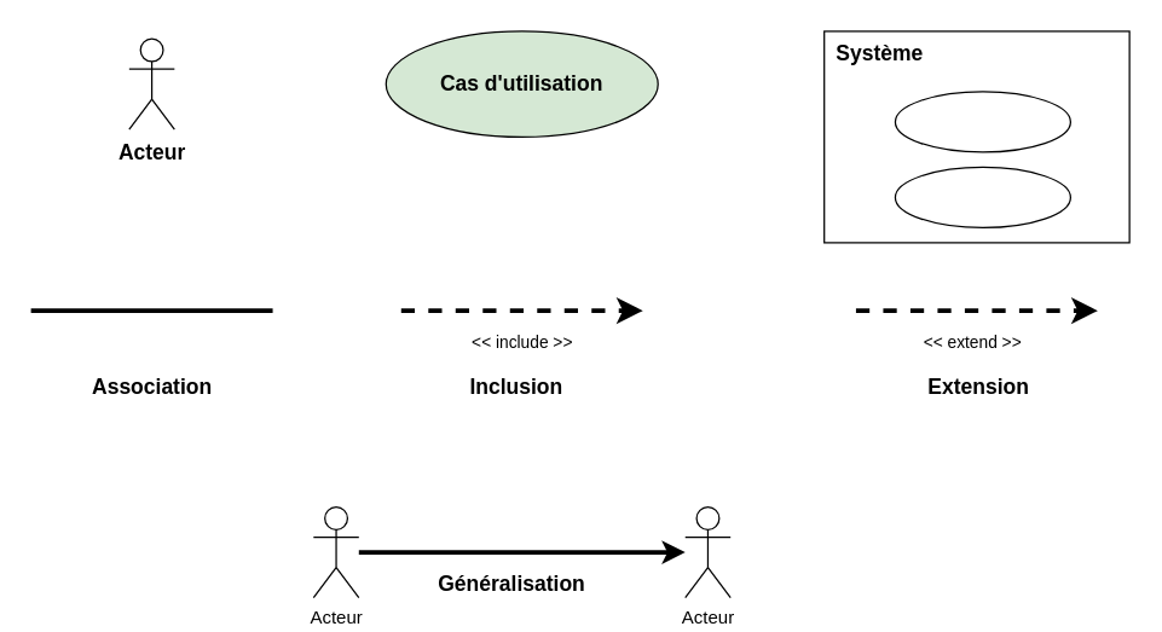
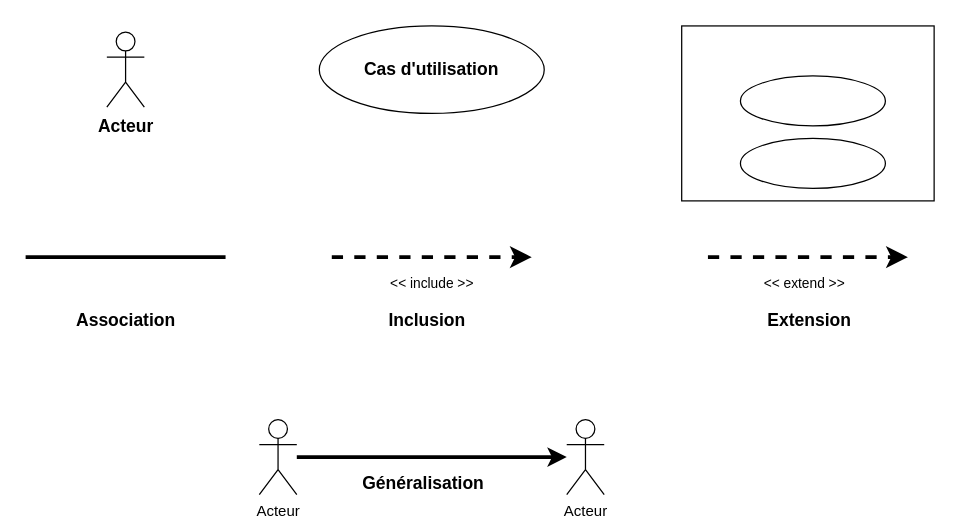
  <mxCell id="0" />
  <mxCell id="1" parent="0" />
  <mxCell id="2" value="&lt;b&gt;&lt;font style=&quot;font-size: 14px;&quot;&gt;Acteur&lt;/font&gt;&lt;/b&gt;" style="shape=umlActor;verticalLabelPosition=bottom;verticalAlign=top;html=1;" vertex="1" parent="1"><mxGeometry x="85" y="25" width="30" height="60" as="geometry" /></mxCell>
- <mxCell id="3" value="&lt;b&gt;&lt;font style=&quot;font-size: 14px;&quot;&gt;Cas d'utilisation&lt;/font&gt;&lt;/b&gt;" style="ellipse;whiteSpace=wrap;html=1;fillColor=#d5e8d4;" vertex="1" parent="1"><mxGeometry x="255" y="20" width="180" height="70" as="geometry" /></mxCell>
+ <mxCell id="3" value="&lt;b&gt;&lt;font style=&quot;font-size: 14px;&quot;&gt;Cas d'utilisation&lt;/font&gt;&lt;/b&gt;" style="ellipse;whiteSpace=wrap;html=1;" vertex="1" parent="1"><mxGeometry x="255" y="20" width="180" height="70" as="geometry" /></mxCell>
  <mxCell id="4" value="" style="endArrow=none;startArrow=none;endFill=0;startFill=0;endSize=8;html=1;verticalAlign=bottom;labelBackgroundColor=none;strokeWidth=3;rounded=0;" edge="1" parent="1"><mxGeometry width="160" relative="1" as="geometry"><mxPoint x="20" y="205" as="sourcePoint" /><mxPoint x="180" y="205" as="targetPoint" /></mxGeometry></mxCell>
  <mxCell id="5" value="&lt;b style=&quot;font-size: 14px;&quot;&gt;Association&lt;/b&gt;" style="edgeLabel;html=1;align=center;verticalAlign=middle;resizable=0;points=[];fontSize=14;" vertex="1" connectable="0" parent="4"><mxGeometry x="-0.469" y="-2" relative="1" as="geometry"><mxPoint x="37" y="48" as="offset" /></mxGeometry></mxCell>
  <mxCell id="6" value="" style="endArrow=classic;startArrow=none;endFill=1;startFill=0;endSize=8;html=1;verticalAlign=bottom;labelBackgroundColor=none;strokeWidth=3;rounded=0;dashed=1;" edge="1" parent="1"><mxGeometry width="160" relative="1" as="geometry"><mxPoint x="265" y="205" as="sourcePoint" /><mxPoint x="425" y="205" as="targetPoint" /></mxGeometry></mxCell>
  <mxCell id="7" value="&amp;lt;&amp;lt;&amp;nbsp;include &amp;gt;&amp;gt;" style="edgeLabel;html=1;align=center;verticalAlign=middle;resizable=0;points=[];" vertex="1" connectable="0" parent="6"><mxGeometry x="-0.469" y="-2" relative="1" as="geometry"><mxPoint x="37" y="18" as="offset" /></mxGeometry></mxCell>
  <mxCell id="8" value="&lt;b style=&quot;font-size: 14px;&quot;&gt;Inclusion&lt;/b&gt;" style="edgeLabel;html=1;align=center;verticalAlign=middle;resizable=0;points=[];fontSize=14;" vertex="1" connectable="0" parent="6"><mxGeometry x="-0.812" y="2" relative="1" as="geometry"><mxPoint x="60" y="52" as="offset" /></mxGeometry></mxCell>
  <mxCell id="9" value="" style="endArrow=classic;startArrow=none;endFill=1;startFill=0;endSize=8;html=1;verticalAlign=bottom;labelBackgroundColor=none;strokeWidth=3;rounded=0;dashed=1;" edge="1" parent="1"><mxGeometry width="160" relative="1" as="geometry"><mxPoint x="566" y="205" as="sourcePoint" /><mxPoint x="726" y="205" as="targetPoint" /></mxGeometry></mxCell>
  <mxCell id="10" value="&amp;lt;&amp;lt; extend &amp;gt;&amp;gt;" style="edgeLabel;html=1;align=center;verticalAlign=middle;resizable=0;points=[];" vertex="1" connectable="0" parent="9"><mxGeometry x="-0.469" y="-2" relative="1" as="geometry"><mxPoint x="34" y="18" as="offset" /></mxGeometry></mxCell>
  <mxCell id="11" value="&lt;b style=&quot;font-size: 14px;&quot;&gt;Extension&lt;/b&gt;" style="edgeLabel;html=1;align=center;verticalAlign=middle;resizable=0;points=[];fontSize=14;" vertex="1" connectable="0" parent="9"><mxGeometry x="-0.606" y="1" relative="1" as="geometry"><mxPoint x="48" y="51" as="offset" /></mxGeometry></mxCell>
  <mxCell id="12" value="" style="group" vertex="1" connectable="0" parent="1"><mxGeometry x="545" y="20" width="202" height="140" as="geometry" /></mxCell>
  <mxCell id="13" value="" style="rounded=0;whiteSpace=wrap;html=1;container=0;" vertex="1" parent="12"><mxGeometry width="202" height="140" as="geometry" /></mxCell>
  <mxCell id="14" value="" style="group" vertex="1" connectable="0" parent="12"><mxGeometry x="7" width="156" height="130" as="geometry" /></mxCell>
  <mxCell id="15" value="" style="ellipse;whiteSpace=wrap;html=1;container=0;" vertex="1" parent="14"><mxGeometry x="40" y="40" width="116" height="40" as="geometry" /></mxCell>
  <mxCell id="16" value="" style="ellipse;whiteSpace=wrap;html=1;container=0;" vertex="1" parent="14"><mxGeometry x="40" y="90" width="116" height="40" as="geometry" /></mxCell>
- <mxCell id="17" value="&lt;b&gt;&lt;font style=&quot;font-size: 14px;&quot;&gt;Système&lt;/font&gt;&lt;/b&gt;" style="text;html=1;align=center;verticalAlign=middle;whiteSpace=wrap;rounded=0;container=0;" vertex="1" parent="14"><mxGeometry width="60" height="30" as="geometry" /></mxCell>
  <mxCell id="18" style="edgeStyle=orthogonalEdgeStyle;rounded=0;orthogonalLoop=1;jettySize=auto;html=1;strokeWidth=3;" edge="1" parent="1" source="20" target="21"><mxGeometry relative="1" as="geometry" /></mxCell>
  <mxCell id="19" value="&lt;b&gt;&lt;font style=&quot;font-size: 14px;&quot;&gt;Généralisation&lt;/font&gt;&lt;/b&gt;" style="edgeLabel;html=1;align=center;verticalAlign=middle;resizable=0;points=[];" vertex="1" connectable="0" parent="18"><mxGeometry x="0.241" y="3" relative="1" as="geometry"><mxPoint x="-34" y="23" as="offset" /></mxGeometry></mxCell>
  <mxCell id="20" value="Acteur" style="shape=umlActor;verticalLabelPosition=bottom;verticalAlign=top;html=1;" vertex="1" parent="1"><mxGeometry x="207" y="335" width="30" height="60" as="geometry" /></mxCell>
  <mxCell id="21" value="Acteur" style="shape=umlActor;verticalLabelPosition=bottom;verticalAlign=top;html=1;" vertex="1" parent="1"><mxGeometry x="453" y="335" width="30" height="60" as="geometry" /></mxCell>
